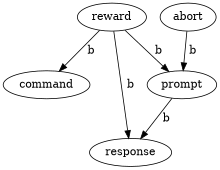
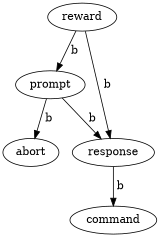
  strict digraph {
    node [weight=None]
    edge [weight=None]
    reward
    command
    prompt
    response
    abort
-   reward -> command [label=" b "]
+   response -> command [label=" b "]
    reward -> prompt [label=" b "]
    reward -> response [label=" b "]
    prompt -> response [label=" b "]
-   abort -> prompt [label=" b "]
+   prompt -> abort [label=" b "]
  }
